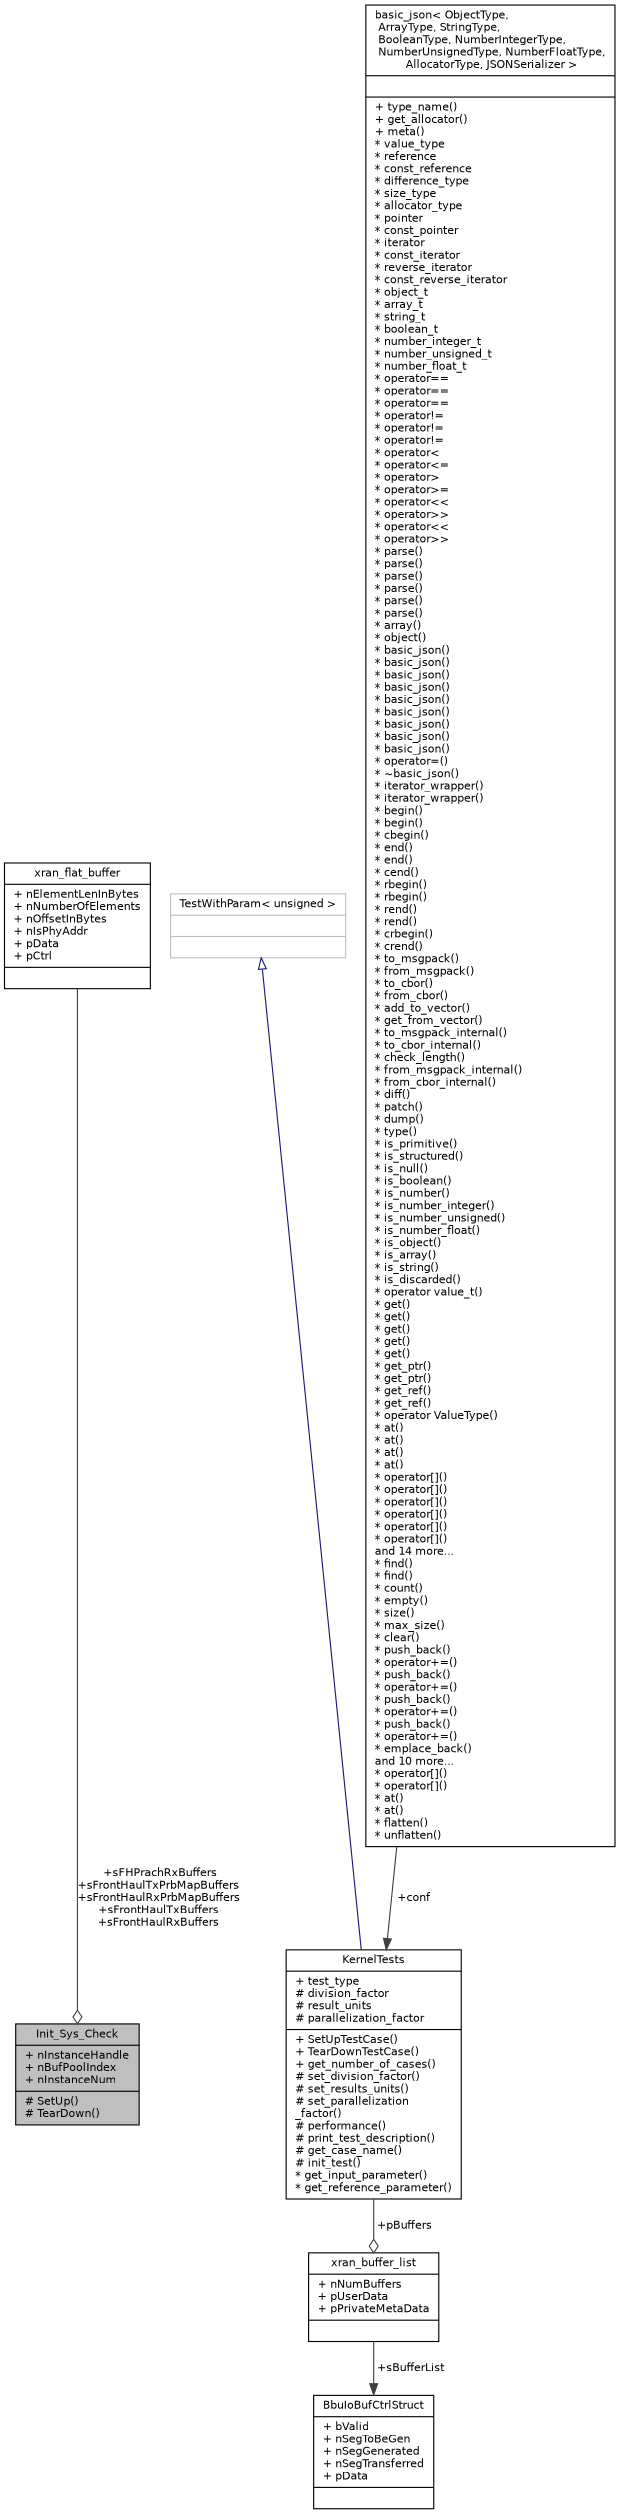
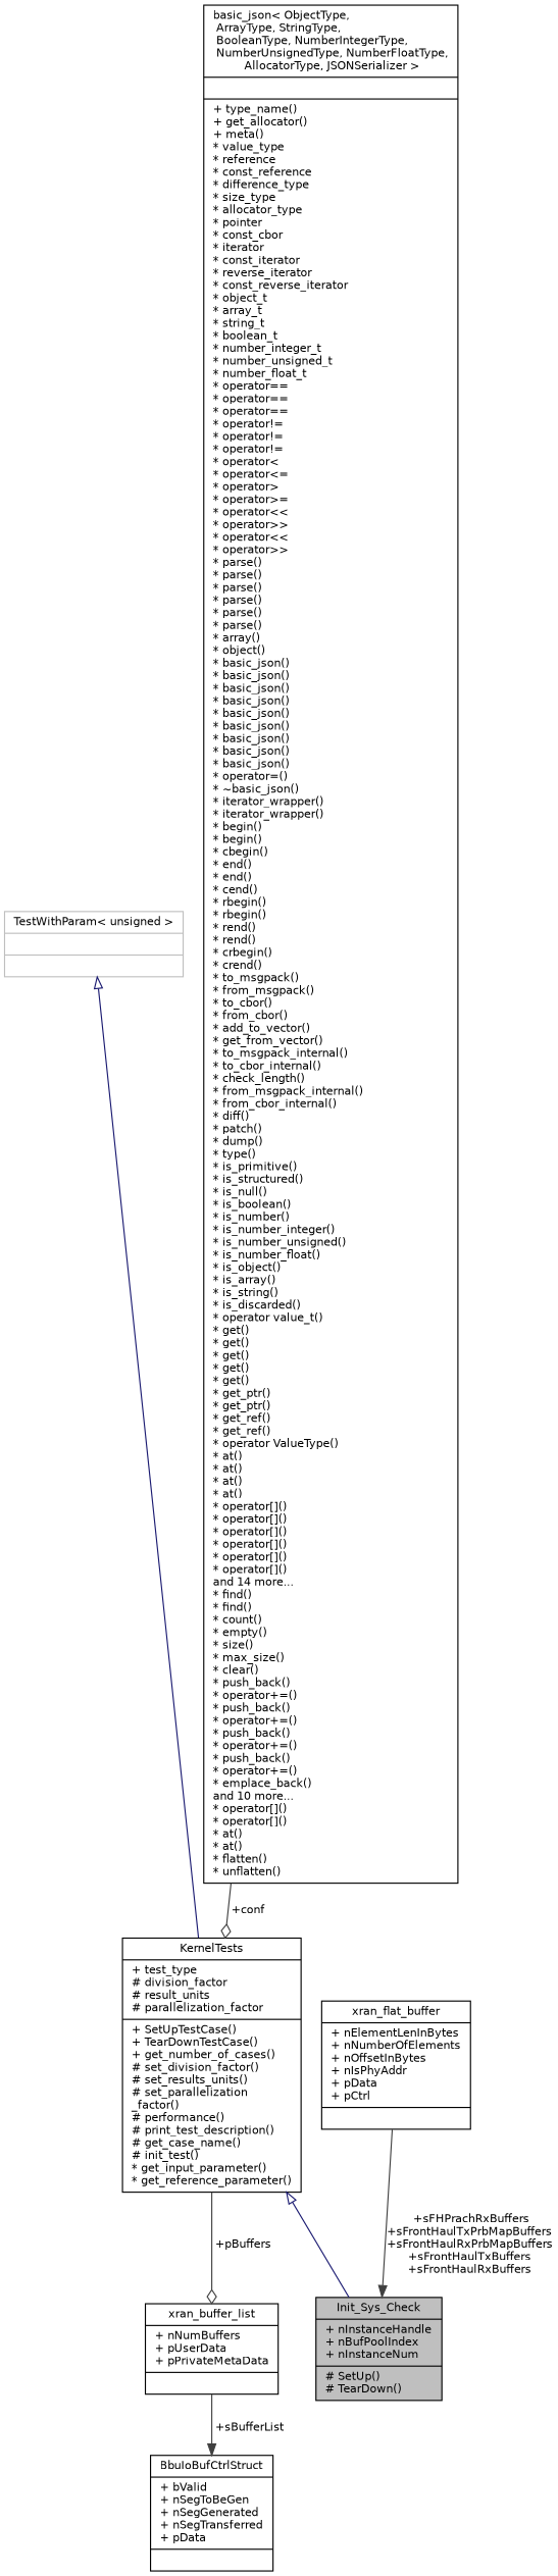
  digraph {
    node [color=black fillcolor=white fontname=Helvetica fontsize=10 shape=record style=filled]
    edge [color=grey25 fontname=Helvetica fontsize=10 labelfontname=Helvetica labelfontsize=10 style=solid arrowhead=odiamond]
    n1 [fillcolor=grey75 fontcolor=black height=0.2 label="{Init_Sys_Check\n|+ nInstanceHandle\l+ nBufPoolIndex\l+ nInstanceNum\l|# SetUp()\l# TearDown()\l}" width=0.4]
    n2 [height=0.2 label="{KernelTests\n|+ test_type\l# division_factor\l# result_units\l# parallelization_factor\l|+ SetUpTestCase()\l+ TearDownTestCase()\l+ get_number_of_cases()\l# set_division_factor()\l# set_results_units()\l# set_parallelization\l_factor()\l# performance()\l# print_test_description()\l# get_case_name()\l# init_test()\l* get_input_parameter()\l* get_reference_parameter()\l}" width=0.4]
    n3 [height=0.2 label="{xran_buffer_list\n|+ nNumBuffers\l+ pUserData\l+ pPrivateMetaData\l|}" width=0.4]
    n4 [color=grey75 height=0.2 label="{TestWithParam\< unsigned \>\n||}" width=0.4]
-   n5 [height=0.2 label="{basic_json\< ObjectType,\l ArrayType, StringType,\l BooleanType, NumberIntegerType,\l NumberUnsignedType, NumberFloatType,\l AllocatorType, JSONSerializer \>\n||+ type_name()\l+ get_allocator()\l+ meta()\l* value_type\l* reference\l* const_reference\l* difference_type\l* size_type\l* allocator_type\l* pointer\l* const_pointer\l* iterator\l* const_iterator\l* reverse_iterator\l* const_reverse_iterator\l* object_t\l* array_t\l* string_t\l* boolean_t\l* number_integer_t\l* number_unsigned_t\l* number_float_t\l* operator==\l* operator==\l* operator==\l* operator!=\l* operator!=\l* operator!=\l* operator\<\l* operator\<=\l* operator\>\l* operator\>=\l* operator\<\<\l* operator\>\>\l* operator\<\<\l* operator\>\>\l* parse()\l* parse()\l* parse()\l* parse()\l* parse()\l* parse()\l* array()\l* object()\l* basic_json()\l* basic_json()\l* basic_json()\l* basic_json()\l* basic_json()\l* basic_json()\l* basic_json()\l* basic_json()\l* basic_json()\l* operator=()\l* ~basic_json()\l* iterator_wrapper()\l* iterator_wrapper()\l* begin()\l* begin()\l* cbegin()\l* end()\l* end()\l* cend()\l* rbegin()\l* rbegin()\l* rend()\l* rend()\l* crbegin()\l* crend()\l* to_msgpack()\l* from_msgpack()\l* to_cbor()\l* from_cbor()\l* add_to_vector()\l* get_from_vector()\l* to_msgpack_internal()\l* to_cbor_internal()\l* check_length()\l* from_msgpack_internal()\l* from_cbor_internal()\l* diff()\l* patch()\l* dump()\l* type()\l* is_primitive()\l* is_structured()\l* is_null()\l* is_boolean()\l* is_number()\l* is_number_integer()\l* is_number_unsigned()\l* is_number_float()\l* is_object()\l* is_array()\l* is_string()\l* is_discarded()\l* operator value_t()\l* get()\l* get()\l* get()\l* get()\l* get()\l* get_ptr()\l* get_ptr()\l* get_ref()\l* get_ref()\l* operator ValueType()\l* at()\l* at()\l* at()\l* at()\l* operator[]()\l* operator[]()\l* operator[]()\l* operator[]()\l* operator[]()\l* operator[]()\land 14 more...\l* find()\l* find()\l* count()\l* empty()\l* size()\l* max_size()\l* clear()\l* push_back()\l* operator+=()\l* push_back()\l* operator+=()\l* push_back()\l* operator+=()\l* push_back()\l* operator+=()\l* emplace_back()\land 10 more...\l* operator[]()\l* operator[]()\l* at()\l* at()\l* flatten()\l* unflatten()\l}" width=0.4]
+   n5 [height=0.2 label="{basic_json\< ObjectType,\l ArrayType, StringType,\l BooleanType, NumberIntegerType,\l NumberUnsignedType, NumberFloatType,\l AllocatorType, JSONSerializer \>\n||+ type_name()\l+ get_allocator()\l+ meta()\l* value_type\l* reference\l* const_reference\l* difference_type\l* size_type\l* allocator_type\l* pointer\l* const_cbor\l* iterator\l* const_iterator\l* reverse_iterator\l* const_reverse_iterator\l* object_t\l* array_t\l* string_t\l* boolean_t\l* number_integer_t\l* number_unsigned_t\l* number_float_t\l* operator==\l* operator==\l* operator==\l* operator!=\l* operator!=\l* operator!=\l* operator\<\l* operator\<=\l* operator\>\l* operator\>=\l* operator\<\<\l* operator\>\>\l* operator\<\<\l* operator\>\>\l* parse()\l* parse()\l* parse()\l* parse()\l* parse()\l* parse()\l* array()\l* object()\l* basic_json()\l* basic_json()\l* basic_json()\l* basic_json()\l* basic_json()\l* basic_json()\l* basic_json()\l* basic_json()\l* basic_json()\l* operator=()\l* ~basic_json()\l* iterator_wrapper()\l* iterator_wrapper()\l* begin()\l* begin()\l* cbegin()\l* end()\l* end()\l* cend()\l* rbegin()\l* rbegin()\l* rend()\l* rend()\l* crbegin()\l* crend()\l* to_msgpack()\l* from_msgpack()\l* to_cbor()\l* from_cbor()\l* add_to_vector()\l* get_from_vector()\l* to_msgpack_internal()\l* to_cbor_internal()\l* check_length()\l* from_msgpack_internal()\l* from_cbor_internal()\l* diff()\l* patch()\l* dump()\l* type()\l* is_primitive()\l* is_structured()\l* is_null()\l* is_boolean()\l* is_number()\l* is_number_integer()\l* is_number_unsigned()\l* is_number_float()\l* is_object()\l* is_array()\l* is_string()\l* is_discarded()\l* operator value_t()\l* get()\l* get()\l* get()\l* get()\l* get()\l* get_ptr()\l* get_ptr()\l* get_ref()\l* get_ref()\l* operator ValueType()\l* at()\l* at()\l* at()\l* at()\l* operator[]()\l* operator[]()\l* operator[]()\l* operator[]()\l* operator[]()\l* operator[]()\land 14 more...\l* find()\l* find()\l* count()\l* empty()\l* size()\l* max_size()\l* clear()\l* push_back()\l* operator+=()\l* push_back()\l* operator+=()\l* push_back()\l* operator+=()\l* push_back()\l* operator+=()\l* emplace_back()\land 10 more...\l* operator[]()\l* operator[]()\l* at()\l* at()\l* flatten()\l* unflatten()\l}" width=0.4]
    n6 [height=0.2 label="{BbuIoBufCtrlStruct\n|+ bValid\l+ nSegToBeGen\l+ nSegGenerated\l+ nSegTransferred\l+ pData\l|}" width=0.4]
    n7 [height=0.2 label="{xran_flat_buffer\n|+ nElementLenInBytes\l+ nNumberOfElements\l+ nOffsetInBytes\l+ nIsPhyAddr\l+ pData\l+ pCtrl\l|}" width=0.4]
+   n2 -> n1 [arrowtail=onormal color=midnightblue dir=back arrowhead=""]
    n2 -> n3 [label=" +pBuffers"]
    n3 -> n6 [arrowhead=normal label=" +sBufferList"]
    n4 -> n2 [arrowtail=onormal color=midnightblue dir=back arrowhead=""]
-   n5 -> n2 [arrowhead=normal label=" +conf"]
-   n7 -> n1 [label=" +sFHPrachRxBuffers\n+sFrontHaulTxPrbMapBuffers\n+sFrontHaulRxPrbMapBuffers\n+sFrontHaulTxBuffers\n+sFrontHaulRxBuffers"]
+   n5 -> n2 [label=" +conf"]
+   n7 -> n1 [arrowhead=normal label=" +sFHPrachRxBuffers\n+sFrontHaulTxPrbMapBuffers\n+sFrontHaulRxPrbMapBuffers\n+sFrontHaulTxBuffers\n+sFrontHaulRxBuffers"]
  }
